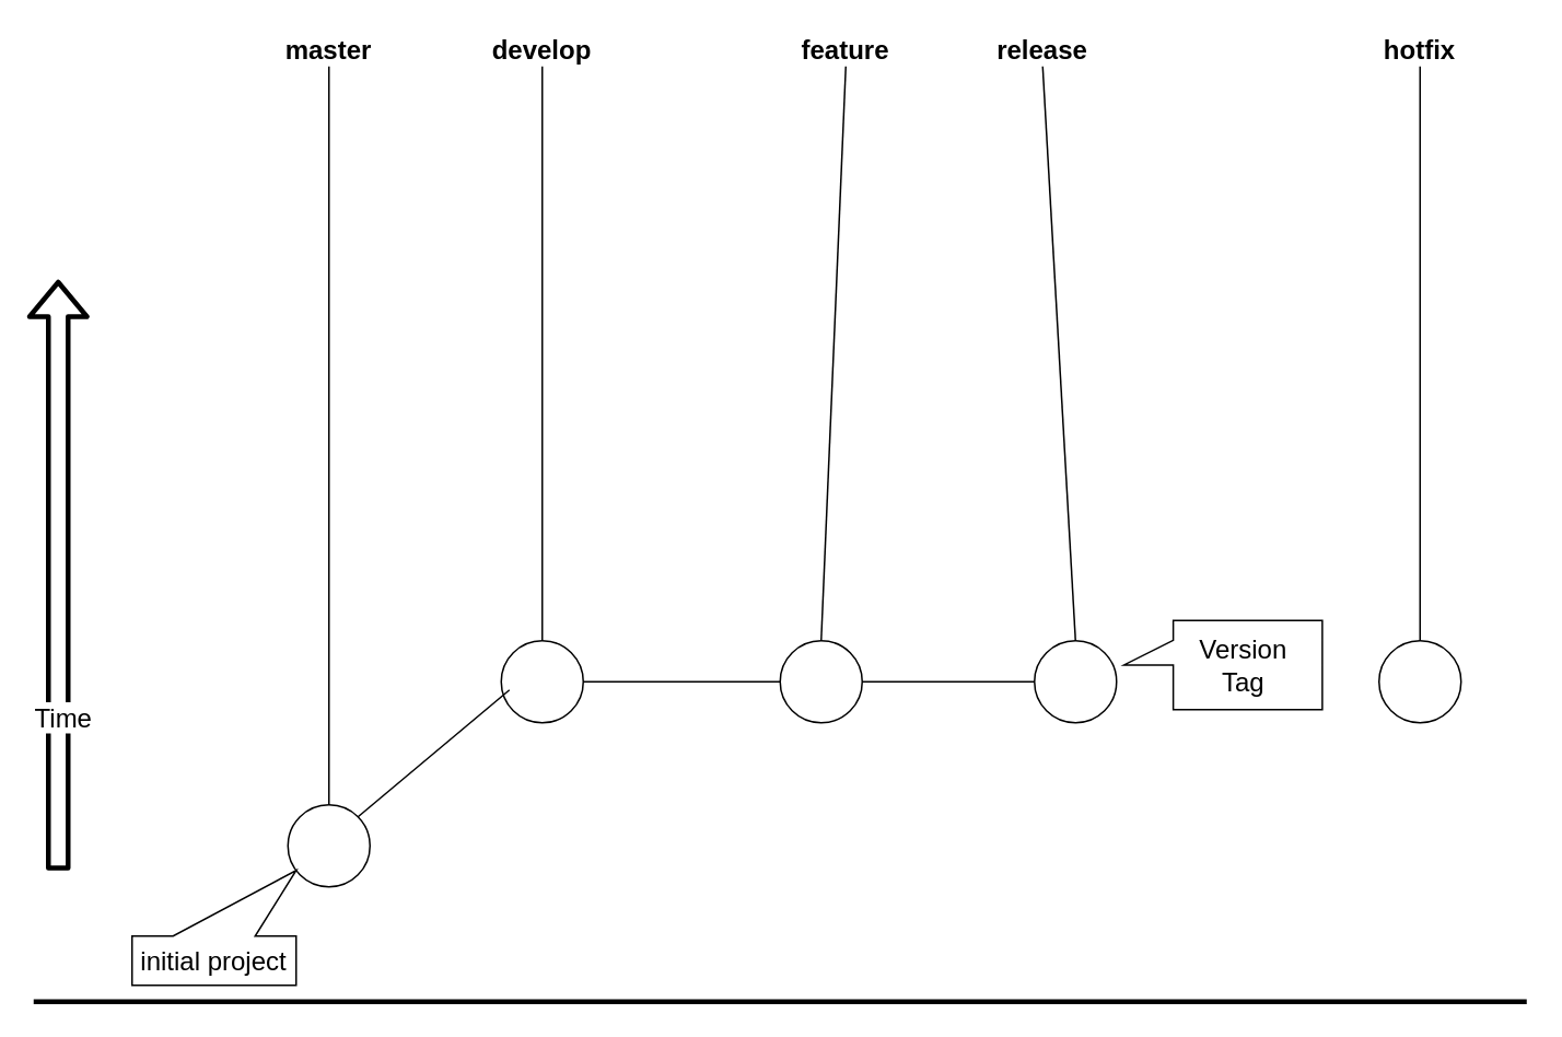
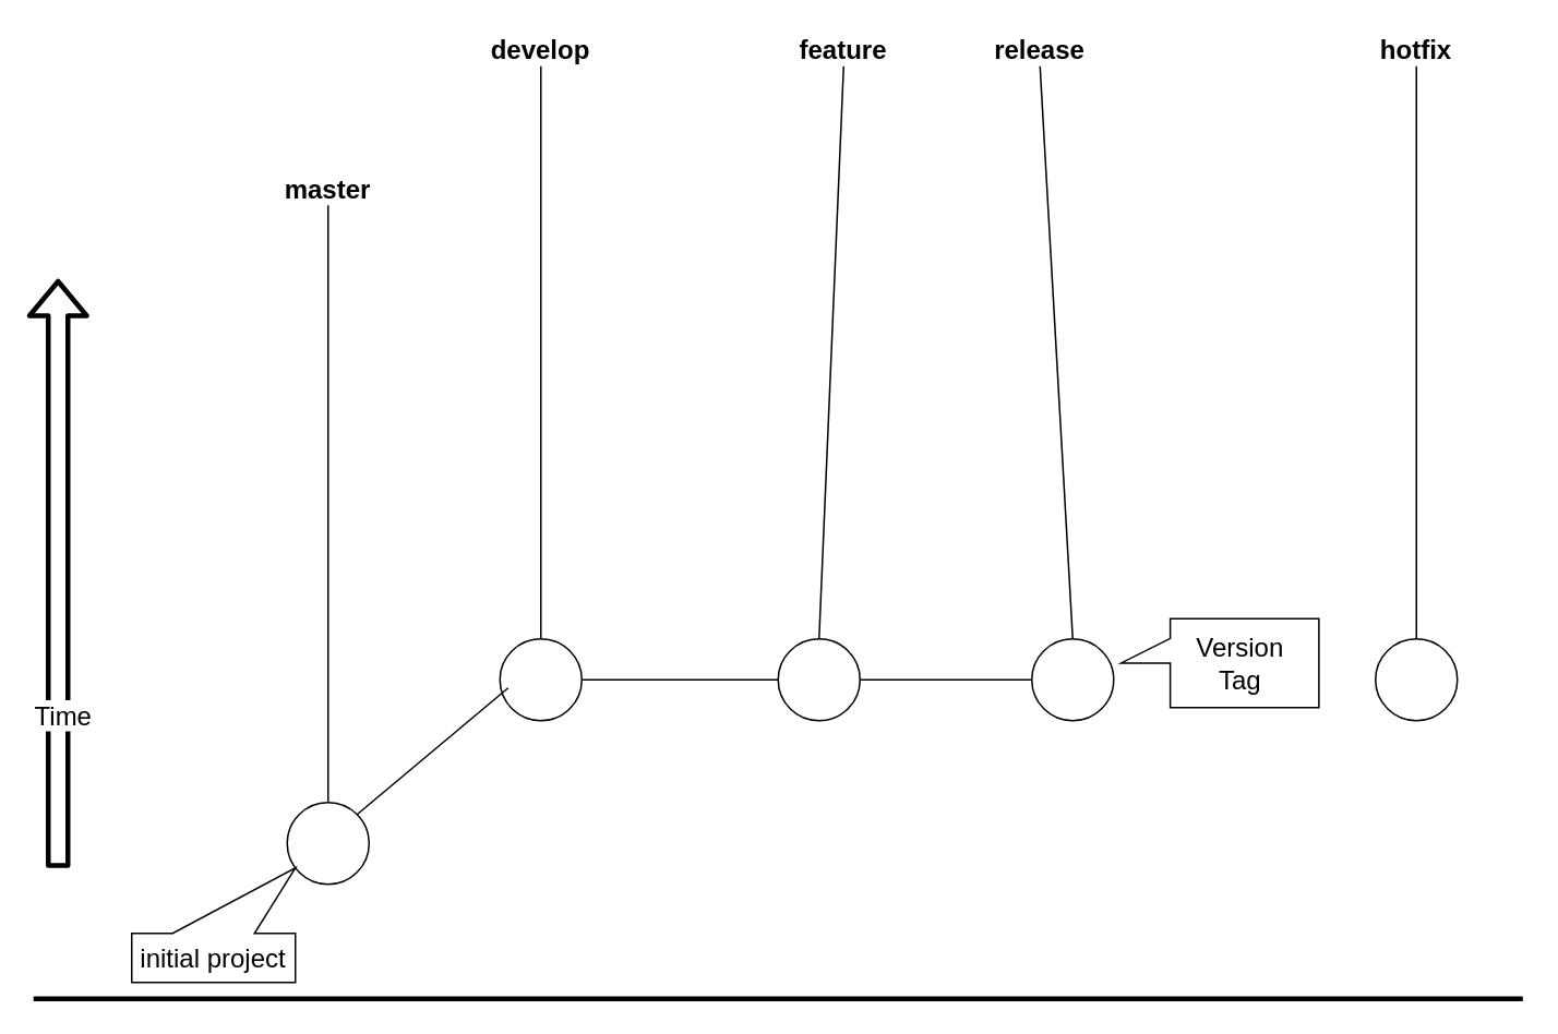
  <mxCell id="0" />
  <mxCell id="1" parent="0" />
  <mxCell id="2" value="" style="ellipse;whiteSpace=wrap;html=1;aspect=fixed;fillColor=#FFFFFF;strokeColor=#000000;" vertex="1" parent="1"><mxGeometry x="175" y="490" width="50" height="50" as="geometry" /></mxCell>
- <mxCell id="3" value="master" style="text;html=1;strokeColor=none;fillColor=none;align=center;verticalAlign=middle;whiteSpace=wrap;rounded=0;fontSize=16;fontStyle=1" vertex="1" parent="1"><mxGeometry x="180" y="20" width="40" height="20" as="geometry" /></mxCell>
+ <mxCell id="3" value="master" style="text;html=1;strokeColor=none;fillColor=none;align=center;verticalAlign=middle;whiteSpace=wrap;rounded=0;fontSize=16;fontStyle=1" vertex="1" parent="1"><mxGeometry x="180" y="105" width="40" height="20" as="geometry" /></mxCell>
  <mxCell id="4" value="" style="endArrow=none;html=1;fontSize=16;exitX=0.5;exitY=0;exitDx=0;exitDy=0;entryX=0.5;entryY=1;entryDx=0;entryDy=0;" edge="1" parent="1" source="2" target="3"><mxGeometry width="50" height="50" relative="1" as="geometry"><mxPoint x="510" y="560" as="sourcePoint" /><mxPoint x="560" y="510" as="targetPoint" /></mxGeometry></mxCell>
  <mxCell id="5" value="" style="ellipse;whiteSpace=wrap;html=1;aspect=fixed;fillColor=#FFFFFF;strokeColor=#000000;" vertex="1" parent="1"><mxGeometry x="305" y="390" width="50" height="50" as="geometry" /></mxCell>
  <mxCell id="6" value="develop" style="text;html=1;strokeColor=none;fillColor=none;align=center;verticalAlign=middle;whiteSpace=wrap;rounded=0;fontSize=16;fontStyle=1" vertex="1" parent="1"><mxGeometry x="310" y="20" width="40" height="20" as="geometry" /></mxCell>
  <mxCell id="7" value="" style="endArrow=none;html=1;fontSize=16;exitX=0.5;exitY=0;exitDx=0;exitDy=0;entryX=0.5;entryY=1;entryDx=0;entryDy=0;" edge="1" source="5" target="6" parent="1"><mxGeometry width="50" height="50" relative="1" as="geometry"><mxPoint x="640" y="560" as="sourcePoint" /><mxPoint x="690" y="510" as="targetPoint" /></mxGeometry></mxCell>
  <mxCell id="8" value="" style="ellipse;whiteSpace=wrap;html=1;aspect=fixed;fillColor=#FFFFFF;strokeColor=#000000;" vertex="1" parent="1"><mxGeometry x="475" y="390" width="50" height="50" as="geometry" /></mxCell>
  <mxCell id="9" value="feature" style="text;html=1;strokeColor=none;fillColor=none;align=center;verticalAlign=middle;whiteSpace=wrap;rounded=0;fontSize=16;fontStyle=1" vertex="1" parent="1"><mxGeometry x="495" y="20" width="40" height="20" as="geometry" /></mxCell>
  <mxCell id="10" value="" style="endArrow=none;html=1;fontSize=16;exitX=0.5;exitY=0;exitDx=0;exitDy=0;entryX=0.5;entryY=1;entryDx=0;entryDy=0;" edge="1" source="8" target="9" parent="1"><mxGeometry width="50" height="50" relative="1" as="geometry"><mxPoint x="810" y="560" as="sourcePoint" /><mxPoint x="860" y="510" as="targetPoint" /></mxGeometry></mxCell>
  <mxCell id="11" value="" style="ellipse;whiteSpace=wrap;html=1;aspect=fixed;fillColor=#FFFFFF;strokeColor=#000000;" vertex="1" parent="1"><mxGeometry x="630" y="390" width="50" height="50" as="geometry" /></mxCell>
  <mxCell id="12" value="release" style="text;html=1;strokeColor=none;fillColor=none;align=center;verticalAlign=middle;whiteSpace=wrap;rounded=0;fontSize=16;fontStyle=1" vertex="1" parent="1"><mxGeometry x="615" y="20" width="40" height="20" as="geometry" /></mxCell>
  <mxCell id="13" value="" style="endArrow=none;html=1;fontSize=16;exitX=0.5;exitY=0;exitDx=0;exitDy=0;entryX=0.5;entryY=1;entryDx=0;entryDy=0;" edge="1" source="11" target="12" parent="1"><mxGeometry width="50" height="50" relative="1" as="geometry"><mxPoint x="965" y="560" as="sourcePoint" /><mxPoint x="1015" y="510" as="targetPoint" /></mxGeometry></mxCell>
  <mxCell id="14" value="" style="endArrow=none;html=1;fontSize=16;exitX=1;exitY=0;exitDx=0;exitDy=0;" edge="1" parent="1" source="2"><mxGeometry width="50" height="50" relative="1" as="geometry"><mxPoint x="510" y="260" as="sourcePoint" /><mxPoint x="310" y="420" as="targetPoint" /></mxGeometry></mxCell>
  <mxCell id="15" value="" style="endArrow=none;html=1;fontSize=16;exitX=1;exitY=0.5;exitDx=0;exitDy=0;entryX=0;entryY=0.5;entryDx=0;entryDy=0;" edge="1" parent="1" source="5" target="8"><mxGeometry width="50" height="50" relative="1" as="geometry"><mxPoint x="510" y="260" as="sourcePoint" /><mxPoint x="560" y="210" as="targetPoint" /></mxGeometry></mxCell>
  <mxCell id="16" value="" style="endArrow=none;html=1;fontSize=16;exitX=1;exitY=0.5;exitDx=0;exitDy=0;entryX=0;entryY=0.5;entryDx=0;entryDy=0;" edge="1" parent="1" source="8" target="11"><mxGeometry width="50" height="50" relative="1" as="geometry"><mxPoint x="510" y="260" as="sourcePoint" /><mxPoint x="560" y="210" as="targetPoint" /></mxGeometry></mxCell>
  <mxCell id="17" value="" style="shape=flexArrow;endArrow=classic;html=1;fontSize=16;strokeWidth=3;" edge="1" parent="1"><mxGeometry width="50" height="50" relative="1" as="geometry"><mxPoint x="35" y="530" as="sourcePoint" /><mxPoint x="35" y="170" as="targetPoint" /></mxGeometry></mxCell>
  <mxCell id="18" value="Time" style="edgeLabel;html=1;align=center;verticalAlign=middle;resizable=0;points=[];fontSize=16;" vertex="1" connectable="0" parent="17"><mxGeometry x="-0.48" y="-2" relative="1" as="geometry"><mxPoint as="offset" /></mxGeometry></mxCell>
  <mxCell id="19" value="" style="endArrow=none;html=1;fontSize=16;strokeWidth=3;fillColor=none;" edge="1" parent="1"><mxGeometry width="50" height="50" relative="1" as="geometry"><mxPoint x="20" y="610" as="sourcePoint" /><mxPoint x="930" y="610" as="targetPoint" /></mxGeometry></mxCell>
  <mxCell id="20" value="initial project" style="shape=callout;whiteSpace=wrap;html=1;perimeter=calloutPerimeter;fontSize=16;strokeColor=#000000;fillColor=#FFFFFF;fontColor=#000000;position2=0;size=40;position=0.25;base=50;rotation=0;flipV=1;flipH=1;" vertex="1" parent="1"><mxGeometry x="80" y="530" width="100" height="70" as="geometry" /></mxCell>
  <mxCell id="21" value="" style="group" vertex="1" connectable="0" parent="1"><mxGeometry x="680" y="379.51" width="130" height="50.49" as="geometry" /></mxCell>
  <mxCell id="22" value="&lt;p style=&quot;line-height: 0%&quot;&gt;&lt;br&gt;&lt;/p&gt;" style="shape=callout;whiteSpace=wrap;html=1;perimeter=calloutPerimeter;fontSize=16;fontColor=#000000;strokeColor=#000000;fillColor=#FFFFFF;flipH=0;flipV=1;base=15;rotation=270;" vertex="1" parent="21"><mxGeometry x="37.841" y="-35.174" width="54.318" height="120.839" as="geometry" /></mxCell>
  <mxCell id="23" value="Version Tag" style="text;html=1;strokeColor=none;fillColor=none;align=center;verticalAlign=middle;whiteSpace=wrap;rounded=0;fontSize=16;fontColor=#000000;" vertex="1" parent="21"><mxGeometry x="50" y="18.12" width="54.92" height="14.22" as="geometry" /></mxCell>
  <mxCell id="24" value="" style="ellipse;whiteSpace=wrap;html=1;aspect=fixed;fillColor=#FFFFFF;strokeColor=#000000;" vertex="1" parent="1"><mxGeometry x="840" y="390" width="50" height="50" as="geometry" /></mxCell>
  <mxCell id="25" value="hotfix" style="text;html=1;strokeColor=none;fillColor=none;align=center;verticalAlign=middle;whiteSpace=wrap;rounded=0;fontSize=16;fontStyle=1" vertex="1" parent="1"><mxGeometry x="845" y="20" width="40" height="20" as="geometry" /></mxCell>
  <mxCell id="26" value="" style="endArrow=none;html=1;fontSize=16;exitX=0.5;exitY=0;exitDx=0;exitDy=0;entryX=0.5;entryY=1;entryDx=0;entryDy=0;" edge="1" source="24" target="25" parent="1"><mxGeometry width="50" height="50" relative="1" as="geometry"><mxPoint x="1175" y="560" as="sourcePoint" /><mxPoint x="1225" y="510" as="targetPoint" /></mxGeometry></mxCell>
